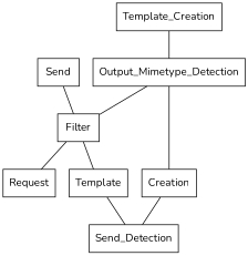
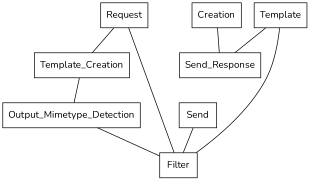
  graph {
    fontname=Nunito
    node [fontname=Nunito shape=box]
    edge [fontname=Nunito]
    Request
    n2 [label=Template]
    Template_Creation
-   Send_Response [label=Send_Detection]
+   Send_Response
    n5 [label=Send]
    Filter
    Output_Mimetype_Detection
    n8 [label=Creation]
    subgraph sub_1 {
      rank=same
      Request
      n2
    }
+   Request -- Template_Creation
    n2 -- Send_Response
    Template_Creation -- Output_Mimetype_Detection
    n5 -- Filter
    Filter -- Request
    Filter -- n2
    Output_Mimetype_Detection -- Filter
-   Output_Mimetype_Detection -- n8
    n8 -- Send_Response
  }
